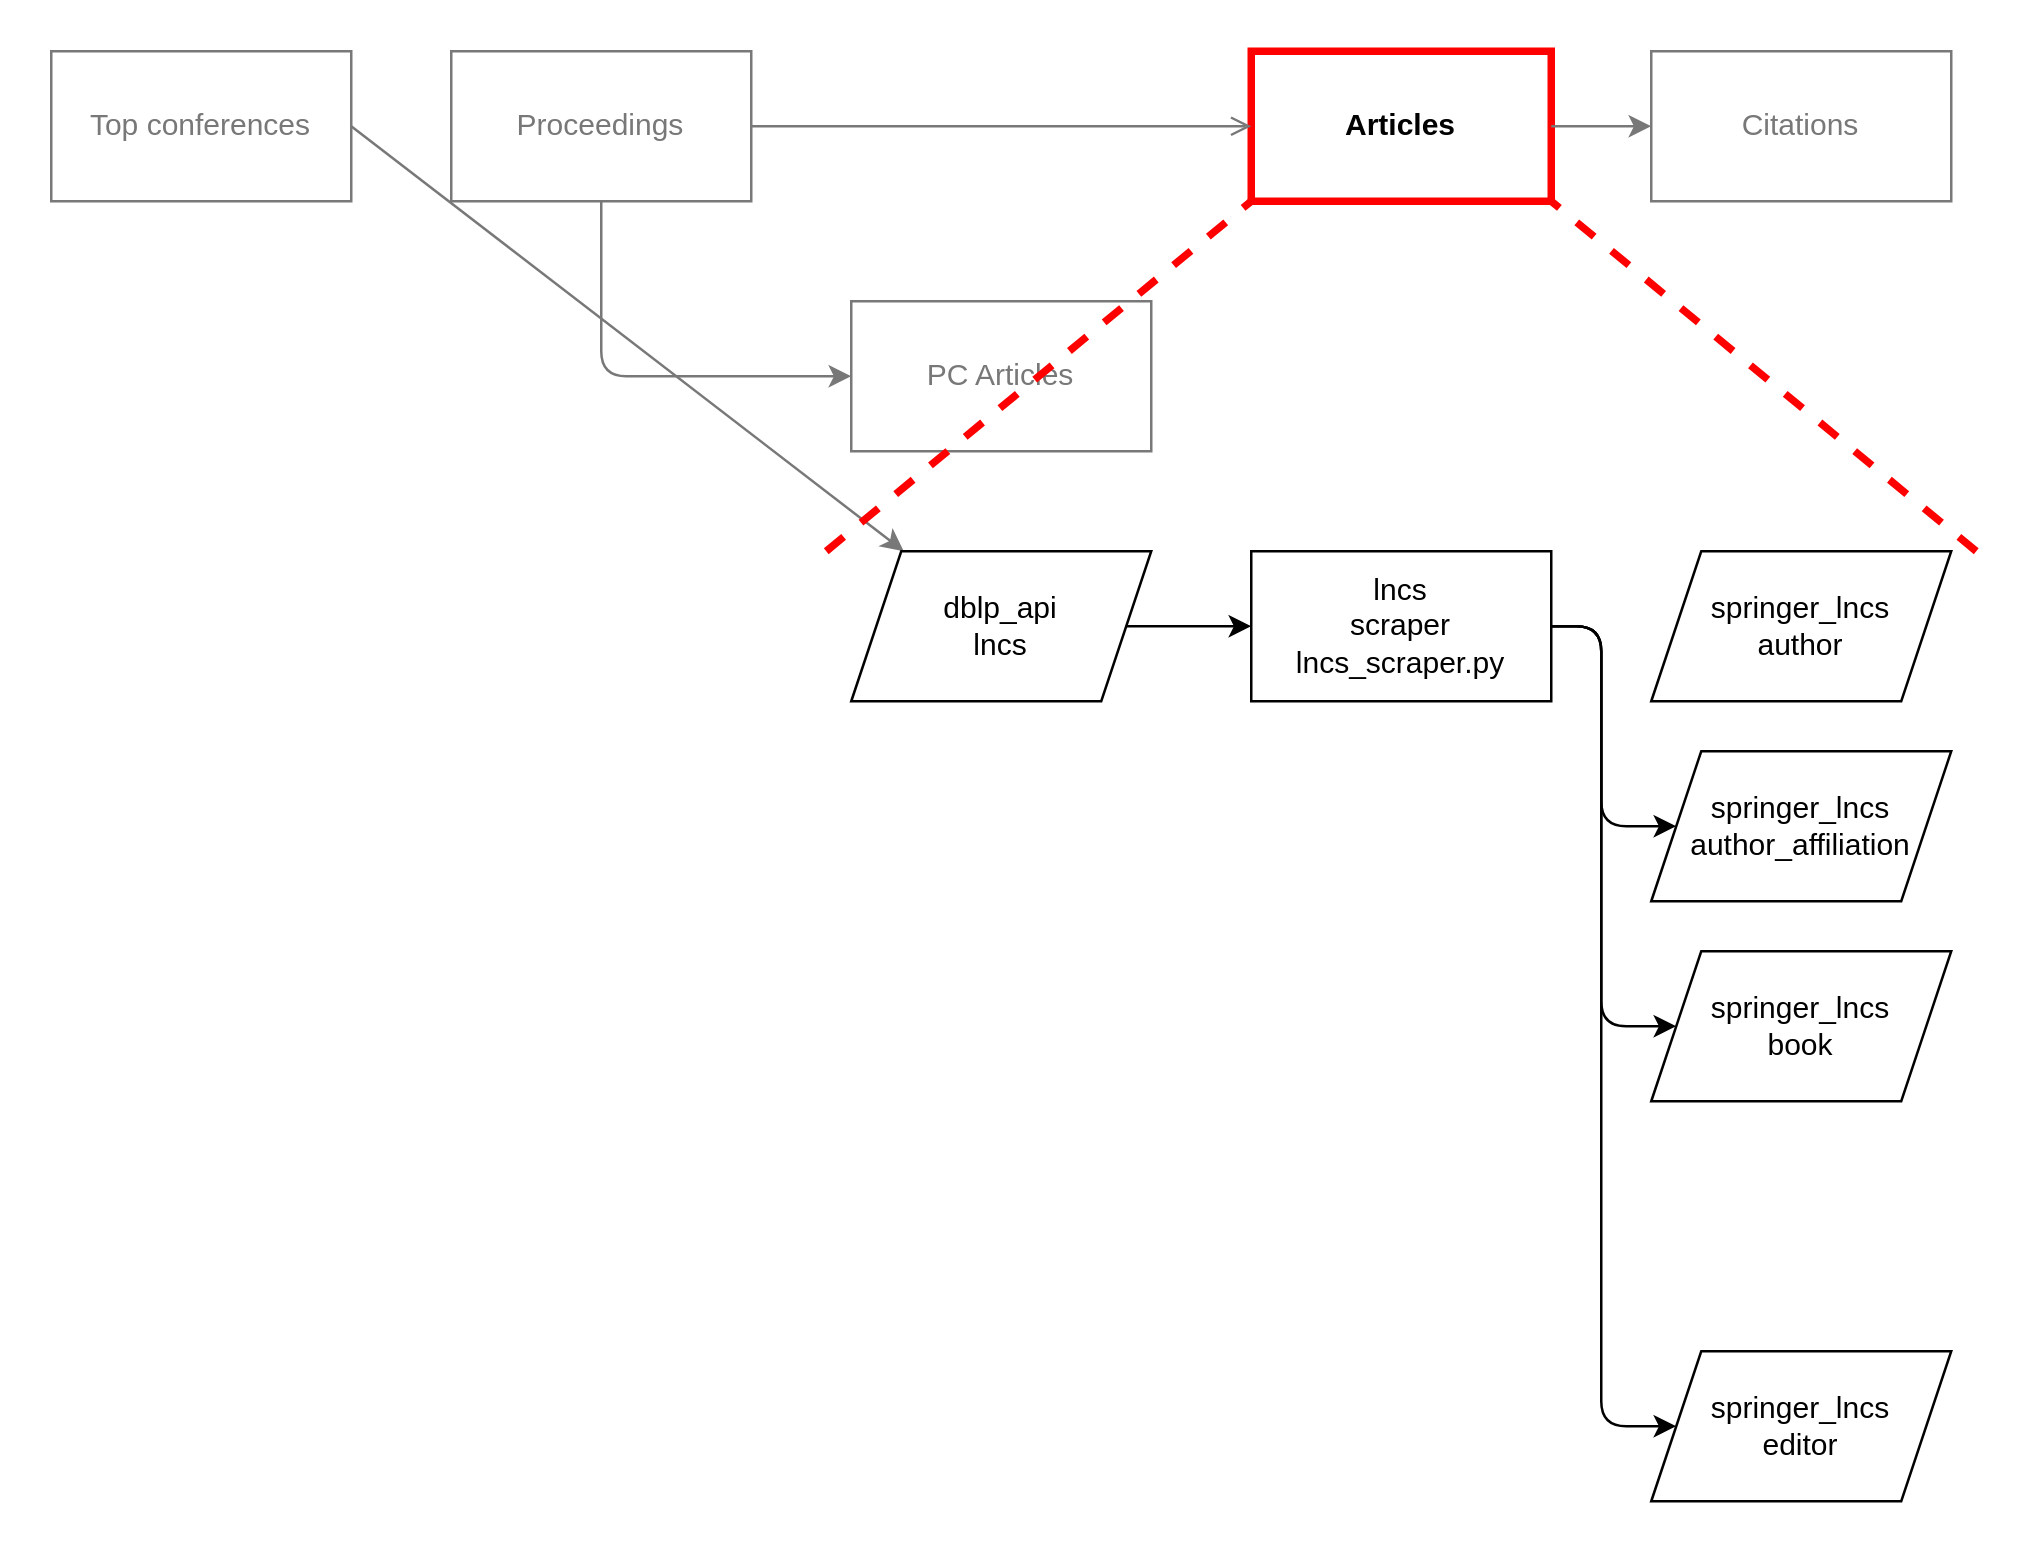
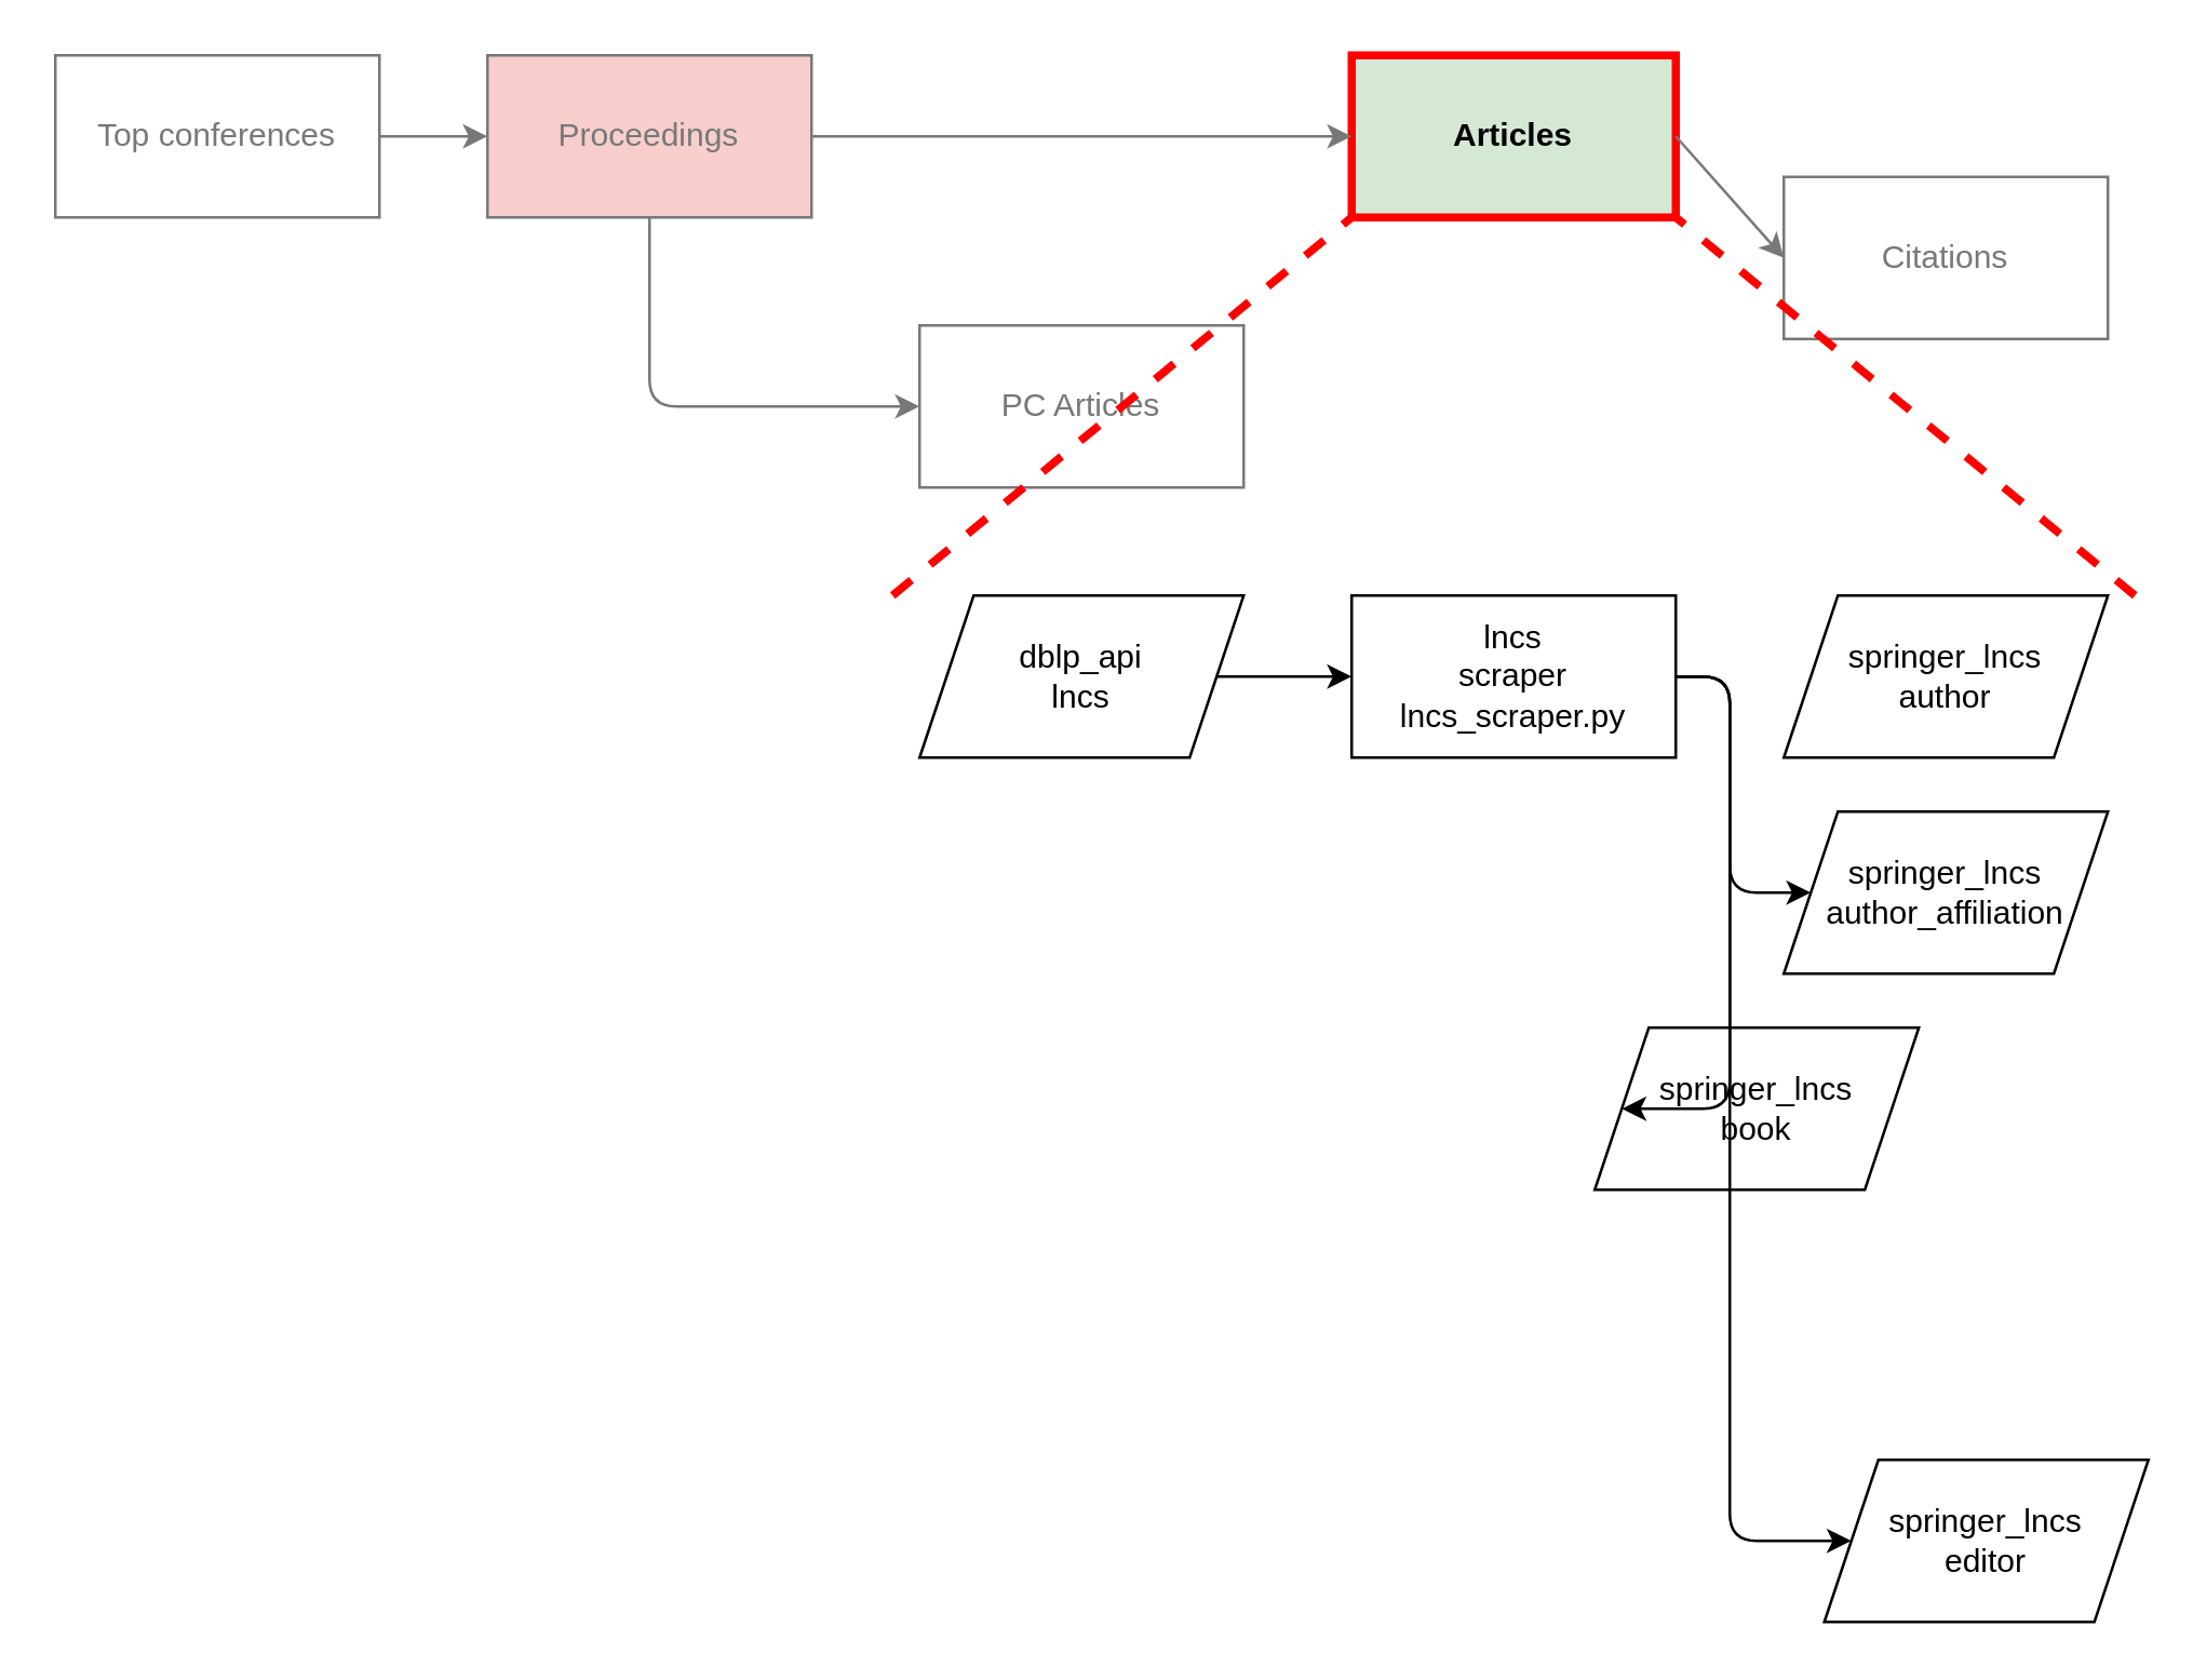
  <mxCell id="0" />
  <mxCell id="1" parent="0" />
  <mxCell id="2" value="Top conferences" style="rounded=0;whiteSpace=wrap;html=1;strokeColor=#787878;fontColor=#787878;" parent="1" vertex="1"><mxGeometry x="20" y="20" width="120" height="60" as="geometry" /></mxCell>
- <mxCell id="3" value="Proceedings" style="rounded=0;whiteSpace=wrap;html=1;strokeColor=#787878;fontColor=#787878;" parent="1" vertex="1"><mxGeometry x="180" y="20" width="120" height="60" as="geometry" /></mxCell>
- <mxCell id="4" value="Articles" style="rounded=0;whiteSpace=wrap;html=1;fontStyle=1;strokeColor=#FF0000;strokeWidth=3;" parent="1" vertex="1"><mxGeometry x="500" y="20" width="120" height="60" as="geometry" /></mxCell>
+ <mxCell id="3" value="Proceedings" style="rounded=0;whiteSpace=wrap;html=1;strokeColor=#787878;fontColor=#787878;fillColor=#f8cecc;" parent="1" vertex="1"><mxGeometry x="180" y="20" width="120" height="60" as="geometry" /></mxCell>
+ <mxCell id="4" value="Articles" style="rounded=0;whiteSpace=wrap;html=1;fontStyle=1;strokeColor=#FF0000;strokeWidth=3;fillColor=#d5e8d4;" parent="1" vertex="1"><mxGeometry x="500" y="20" width="120" height="60" as="geometry" /></mxCell>
  <mxCell id="5" value="" style="edgeStyle=none;html=1;exitX=0.5;exitY=1;exitDx=0;exitDy=0;entryX=0;entryY=0.5;entryDx=0;entryDy=0;strokeColor=#787878;fontColor=#787878;" parent="1" source="3" target="6" edge="1"><mxGeometry relative="1" as="geometry"><mxPoint x="290" y="100" as="targetPoint" /><Array as="points"><mxPoint x="240" y="150" /></Array></mxGeometry></mxCell>
  <mxCell id="6" value="PC Articles" style="rounded=0;whiteSpace=wrap;html=1;strokeColor=#787878;fontColor=#787878;" parent="1" vertex="1"><mxGeometry x="340" y="120" width="120" height="60" as="geometry" /></mxCell>
- <mxCell id="7" value="Citations" style="rounded=0;whiteSpace=wrap;html=1;strokeColor=#787878;fontColor=#787878;" parent="1" vertex="1"><mxGeometry x="660" y="20" width="120" height="60" as="geometry" /></mxCell>
- <mxCell id="8" value="" style="endArrow=classic;html=1;exitX=1;exitY=0.5;exitDx=0;exitDy=0;strokeColor=#787878;fontColor=#787878;" parent="1" source="2" target="11" edge="1"><mxGeometry width="50" height="50" relative="1" as="geometry"><mxPoint x="440" y="340" as="sourcePoint" /><mxPoint x="490" y="290" as="targetPoint" /></mxGeometry></mxCell>
- <mxCell id="9" value="" style="endArrow=open;html=1;exitX=1;exitY=0.5;exitDx=0;exitDy=0;entryX=0;entryY=0.5;entryDx=0;entryDy=0;strokeColor=#787878;fontColor=#787878;" parent="1" source="3" target="4" edge="1"><mxGeometry width="50" height="50" relative="1" as="geometry"><mxPoint x="250" y="90" as="sourcePoint" /><mxPoint x="250" y="150" as="targetPoint" /></mxGeometry></mxCell>
+ <mxCell id="7" value="Citations" style="rounded=0;whiteSpace=wrap;html=1;strokeColor=#787878;fontColor=#787878;" parent="1" vertex="1"><mxGeometry x="660" y="65" width="120" height="60" as="geometry" /></mxCell>
+ <mxCell id="8" value="" style="endArrow=classic;html=1;exitX=1;exitY=0.5;exitDx=0;exitDy=0;entryX=0;entryY=0.5;entryDx=0;entryDy=0;strokeColor=#787878;fontColor=#787878;" parent="1" source="2" target="3" edge="1"><mxGeometry width="50" height="50" relative="1" as="geometry"><mxPoint x="440" y="340" as="sourcePoint" /><mxPoint x="490" y="290" as="targetPoint" /></mxGeometry></mxCell>
+ <mxCell id="9" value="" style="endArrow=classic;html=1;exitX=1;exitY=0.5;exitDx=0;exitDy=0;entryX=0;entryY=0.5;entryDx=0;entryDy=0;strokeColor=#787878;fontColor=#787878;" parent="1" source="3" target="4" edge="1"><mxGeometry width="50" height="50" relative="1" as="geometry"><mxPoint x="250" y="90" as="sourcePoint" /><mxPoint x="250" y="150" as="targetPoint" /></mxGeometry></mxCell>
  <mxCell id="10" value="" style="endArrow=classic;html=1;exitX=1;exitY=0.5;exitDx=0;exitDy=0;entryX=0;entryY=0.5;entryDx=0;entryDy=0;strokeColor=#787878;fontColor=#787878;" parent="1" source="4" target="7" edge="1"><mxGeometry width="50" height="50" relative="1" as="geometry"><mxPoint x="470" y="60" as="sourcePoint" /><mxPoint x="550" y="60" as="targetPoint" /></mxGeometry></mxCell>
  <mxCell id="11" value="dblp_api&lt;br&gt;lncs" style="shape=parallelogram;perimeter=parallelogramPerimeter;whiteSpace=wrap;html=1;fixedSize=1;" vertex="1" parent="1"><mxGeometry x="340" y="220" width="120" height="60" as="geometry" /></mxCell>
  <mxCell id="12" value="lncs&lt;br&gt;scraper&lt;br&gt;lncs_scraper.py" style="rounded=0;whiteSpace=wrap;html=1;" vertex="1" parent="1"><mxGeometry x="500" y="220" width="120" height="60" as="geometry" /></mxCell>
  <mxCell id="13" value="" style="endArrow=classic;html=1;entryX=0;entryY=0.5;entryDx=0;entryDy=0;exitX=1;exitY=0.5;exitDx=0;exitDy=0;" edge="1" parent="1" source="11" target="12"><mxGeometry width="50" height="50" relative="1" as="geometry"><mxPoint x="410" y="400" as="sourcePoint" /><mxPoint x="460" y="350" as="targetPoint" /></mxGeometry></mxCell>
  <mxCell id="14" value="springer_lncs&lt;br&gt;author" style="shape=parallelogram;perimeter=parallelogramPerimeter;whiteSpace=wrap;html=1;fixedSize=1;" vertex="1" parent="1"><mxGeometry x="660" y="220" width="120" height="60" as="geometry" /></mxCell>
  <mxCell id="15" value="springer_lncs&lt;br&gt;author_affiliation" style="shape=parallelogram;perimeter=parallelogramPerimeter;whiteSpace=wrap;html=1;fixedSize=1;" vertex="1" parent="1"><mxGeometry x="660" y="300" width="120" height="60" as="geometry" /></mxCell>
- <mxCell id="16" value="springer_lncs&lt;br&gt;book" style="shape=parallelogram;perimeter=parallelogramPerimeter;whiteSpace=wrap;html=1;fixedSize=1;" vertex="1" parent="1"><mxGeometry x="660" y="380" width="120" height="60" as="geometry" /></mxCell>
- <mxCell id="17" value="springer_lncs&lt;br&gt;editor" style="shape=parallelogram;perimeter=parallelogramPerimeter;whiteSpace=wrap;html=1;fixedSize=1;" vertex="1" parent="1"><mxGeometry x="660" y="540" width="120" height="60" as="geometry" /></mxCell>
+ <mxCell id="16" value="springer_lncs&lt;br&gt;book" style="shape=parallelogram;perimeter=parallelogramPerimeter;whiteSpace=wrap;html=1;fixedSize=1;" vertex="1" parent="1"><mxGeometry x="590" y="380" width="120" height="60" as="geometry" /></mxCell>
+ <mxCell id="17" value="springer_lncs&lt;br&gt;editor" style="shape=parallelogram;perimeter=parallelogramPerimeter;whiteSpace=wrap;html=1;fixedSize=1;" vertex="1" parent="1"><mxGeometry x="675" y="540" width="120" height="60" as="geometry" /></mxCell>
  <mxCell id="18" value="" style="endArrow=classic;html=1;exitX=1;exitY=0.5;exitDx=0;exitDy=0;entryX=0;entryY=0.5;entryDx=0;entryDy=0;" edge="1" parent="1" source="12" target="15"><mxGeometry width="50" height="50" relative="1" as="geometry"><mxPoint x="710" y="260" as="sourcePoint" /><mxPoint x="800" y="260" as="targetPoint" /><Array as="points"><mxPoint x="640" y="250" /><mxPoint x="640" y="330" /></Array></mxGeometry></mxCell>
  <mxCell id="19" value="" style="endArrow=classic;html=1;exitX=1;exitY=0.5;exitDx=0;exitDy=0;entryX=0;entryY=0.5;entryDx=0;entryDy=0;" edge="1" parent="1" source="12" target="16"><mxGeometry width="50" height="50" relative="1" as="geometry"><mxPoint x="710" y="260" as="sourcePoint" /><mxPoint x="800" y="340" as="targetPoint" /><Array as="points"><mxPoint x="640" y="250" /><mxPoint x="640" y="410" /></Array></mxGeometry></mxCell>
  <mxCell id="20" value="" style="endArrow=classic;html=1;exitX=1;exitY=0.5;exitDx=0;exitDy=0;entryX=0;entryY=0.5;entryDx=0;entryDy=0;" edge="1" parent="1" source="12" target="17"><mxGeometry width="50" height="50" relative="1" as="geometry"><mxPoint x="710" y="260" as="sourcePoint" /><mxPoint x="800" y="500" as="targetPoint" /><Array as="points"><mxPoint x="640" y="250" /><mxPoint x="640" y="570" /></Array></mxGeometry></mxCell>
  <mxCell id="21" value="" style="endArrow=none;dashed=1;html=1;strokeWidth=3;entryX=0;entryY=1;entryDx=0;entryDy=0;strokeColor=#FF0000;" edge="1" parent="1" target="4"><mxGeometry width="50" height="50" relative="1" as="geometry"><mxPoint x="330" y="220" as="sourcePoint" /><mxPoint x="180" y="80" as="targetPoint" /></mxGeometry></mxCell>
  <mxCell id="22" value="" style="endArrow=none;dashed=1;html=1;strokeWidth=3;entryX=1;entryY=1;entryDx=0;entryDy=0;strokeColor=#FF0000;" edge="1" parent="1" target="4"><mxGeometry width="50" height="50" relative="1" as="geometry"><mxPoint x="790" y="220" as="sourcePoint" /><mxPoint x="510" y="90" as="targetPoint" /></mxGeometry></mxCell>
